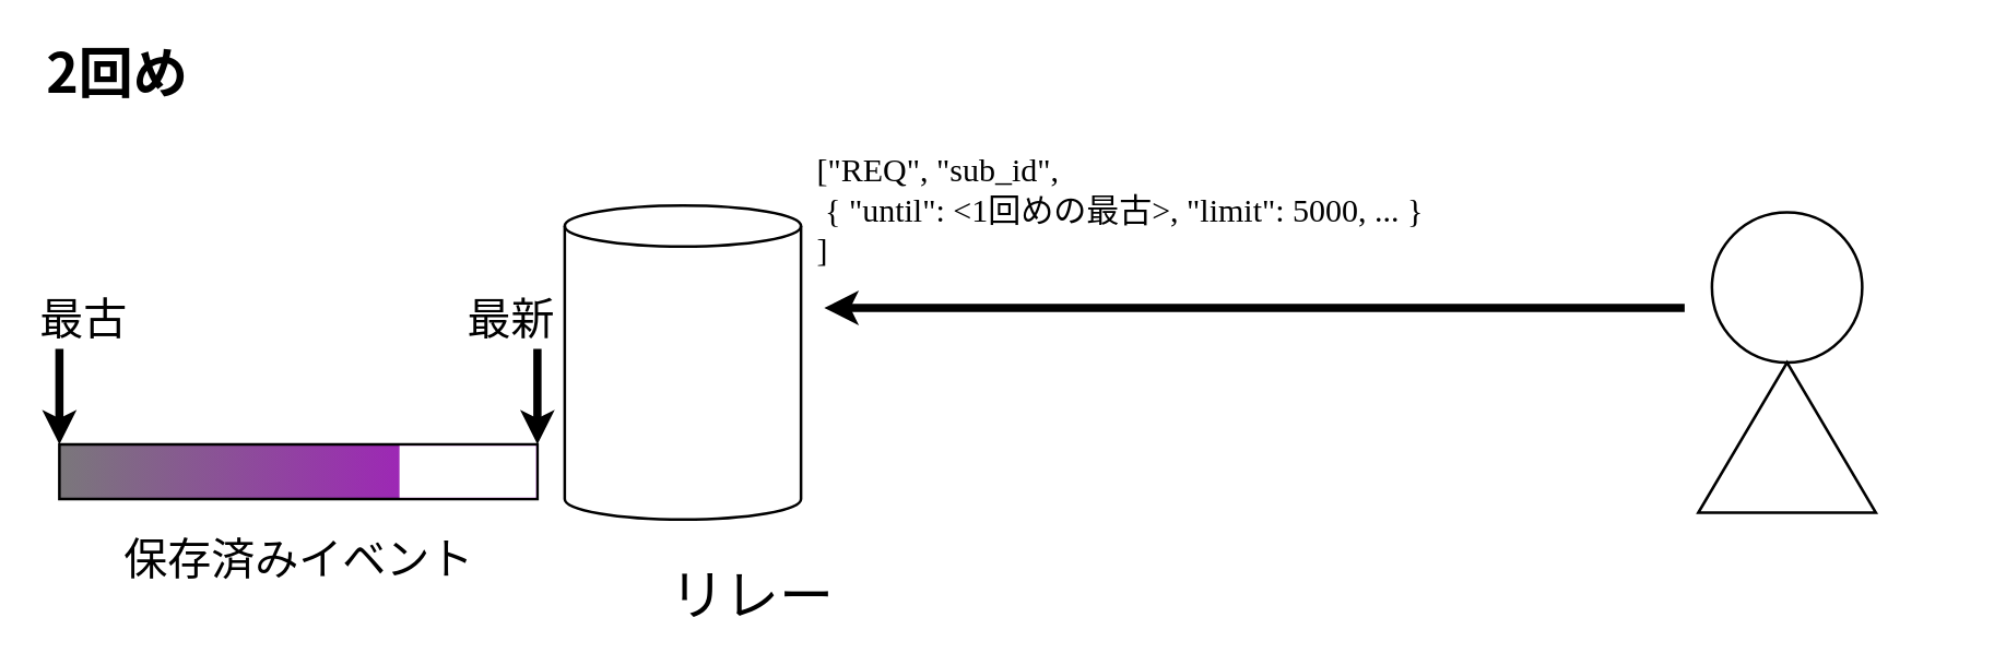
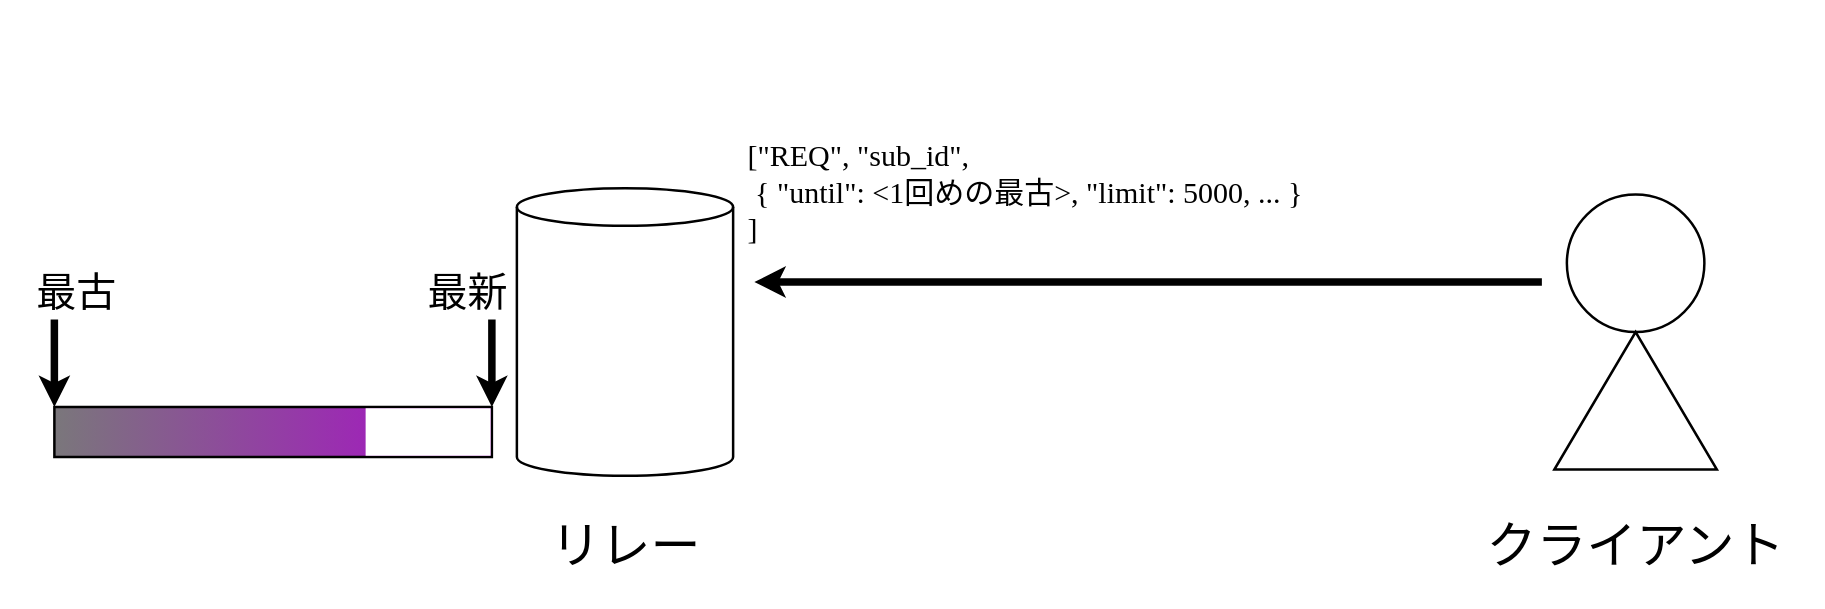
  <mxCell id="0" />
  <mxCell id="1" parent="0" />
  <mxCell id="2" value="" style="shape=cylinder3;whiteSpace=wrap;html=1;boundedLbl=1;backgroundOutline=1;size=15;strokeWidth=2;fontSize=40;fillColor=none;" parent="1" vertex="1"><mxGeometry x="413" y="150" width="173" height="230" as="geometry" /></mxCell>
  <mxCell id="3" value="" style="rounded=0;whiteSpace=wrap;html=1;strokeWidth=2;fontSize=40;fillColor=#AB08CC;gradientColor=#7A777B;gradientDirection=west;" parent="1" vertex="1"><mxGeometry x="43" y="325" width="350" height="40" as="geometry" /></mxCell>
  <mxCell id="4" value="" style="endArrow=classic;html=1;fontSize=40;strokeWidth=6;" parent="1" edge="1"><mxGeometry width="50" height="50" relative="1" as="geometry"><mxPoint x="1233" y="225" as="sourcePoint" /><mxPoint x="603" y="225" as="targetPoint" /></mxGeometry></mxCell>
- <mxCell id="6" value="リレー" style="text;html=1;align=center;verticalAlign=middle;resizable=0;points=[];autosize=1;strokeColor=none;fillColor=none;fontSize=40;strokeWidth=2;" parent="1" vertex="1"><mxGeometry x="479.5" y="405" width="140" height="60" as="geometry" /></mxCell>
+ <mxCell id="5" value="クライアント" style="text;html=1;align=center;verticalAlign=middle;resizable=0;points=[];autosize=1;strokeColor=none;fillColor=none;fontSize=40;strokeWidth=2;" parent="1" vertex="1"><mxGeometry x="1178" y="405" width="260" height="60" as="geometry" /></mxCell>
+ <mxCell id="6" value="リレー" style="text;html=1;align=center;verticalAlign=middle;resizable=0;points=[];autosize=1;strokeColor=none;fillColor=none;fontSize=40;strokeWidth=2;" parent="1" vertex="1"><mxGeometry x="429.5" y="405" width="140" height="60" as="geometry" /></mxCell>
  <mxCell id="7" value="" style="endArrow=classic;html=1;strokeWidth=6;fontSize=40;entryX=0;entryY=0;entryDx=0;entryDy=0;" parent="1" target="3" edge="1"><mxGeometry width="50" height="50" relative="1" as="geometry"><mxPoint x="43" y="255" as="sourcePoint" /><mxPoint x="40" y="285" as="targetPoint" /></mxGeometry></mxCell>
- <mxCell id="8" value="保存済みイベント" style="text;html=1;align=center;verticalAlign=middle;resizable=0;points=[];autosize=1;strokeColor=none;fillColor=none;fontSize=32;strokeWidth=2;" parent="1" vertex="1"><mxGeometry x="78" y="385" width="280" height="50" as="geometry" /></mxCell>
  <mxCell id="9" value="" style="endArrow=classic;html=1;strokeWidth=6;fontSize=40;entryX=1;entryY=0;entryDx=0;entryDy=0;" parent="1" target="3" edge="1"><mxGeometry width="50" height="50" relative="1" as="geometry"><mxPoint x="393" y="255" as="sourcePoint" /><mxPoint x="370" y="305" as="targetPoint" /></mxGeometry></mxCell>
  <mxCell id="10" value="最古" style="text;html=1;align=left;verticalAlign=middle;resizable=0;points=[];autosize=1;strokeColor=none;fillColor=none;fontSize=32;" parent="1" vertex="1"><mxGeometry x="27" y="209" width="90" height="50" as="geometry" /></mxCell>
  <mxCell id="11" value="最新" style="text;html=1;align=right;verticalAlign=middle;resizable=0;points=[];autosize=1;strokeColor=none;fillColor=none;fontSize=32;" parent="1" vertex="1"><mxGeometry x="317" y="209" width="90" height="50" as="geometry" /></mxCell>
  <mxCell id="12" value="[&quot;REQ&quot;, &quot;sub_id&quot;, &lt;br style=&quot;font-size: 24px;&quot;&gt;&amp;nbsp;{ &quot;until&quot;: &amp;lt;1回めの最古&amp;gt;, &quot;limit&quot;: 5000, ... }&lt;br style=&quot;font-size: 24px;&quot;&gt;]" style="text;html=1;align=left;verticalAlign=middle;resizable=0;points=[];autosize=1;strokeColor=none;fillColor=none;fontSize=24;strokeWidth=2;fontFamily=JetBrains Mono;" parent="1" vertex="1"><mxGeometry x="596" y="104" width="680" height="100" as="geometry" /></mxCell>
  <mxCell id="13" value="" style="group" parent="1" vertex="1" connectable="0"><mxGeometry x="1243" y="155" width="130" height="220" as="geometry" /></mxCell>
  <mxCell id="14" value="" style="ellipse;whiteSpace=wrap;html=1;aspect=fixed;fontSize=40;fillColor=none;strokeWidth=2;" parent="13" vertex="1"><mxGeometry x="10" width="110" height="110" as="geometry" /></mxCell>
  <mxCell id="15" value="" style="triangle;whiteSpace=wrap;html=1;fontSize=40;rotation=-90;fillColor=none;strokeWidth=2;" parent="13" vertex="1"><mxGeometry x="10" y="100" width="110" height="130" as="geometry" /></mxCell>
  <mxCell id="16" value="" style="whiteSpace=wrap;html=1;fontSize=20;fillColor=#FFFFFF;strokeColor=none;rotation=0;" parent="1" vertex="1"><mxGeometry x="292" y="326" width="100" height="38" as="geometry" /></mxCell>
- <mxCell id="17" value="2回め" style="text;html=1;align=center;verticalAlign=middle;resizable=0;points=[];autosize=1;strokeColor=none;fillColor=none;fontFamily=Noto Sans CJK JP;fontSize=40;fontStyle=1" parent="1" vertex="1"><mxGeometry x="20" y="20" width="130" height="60" as="geometry" /></mxCell>
